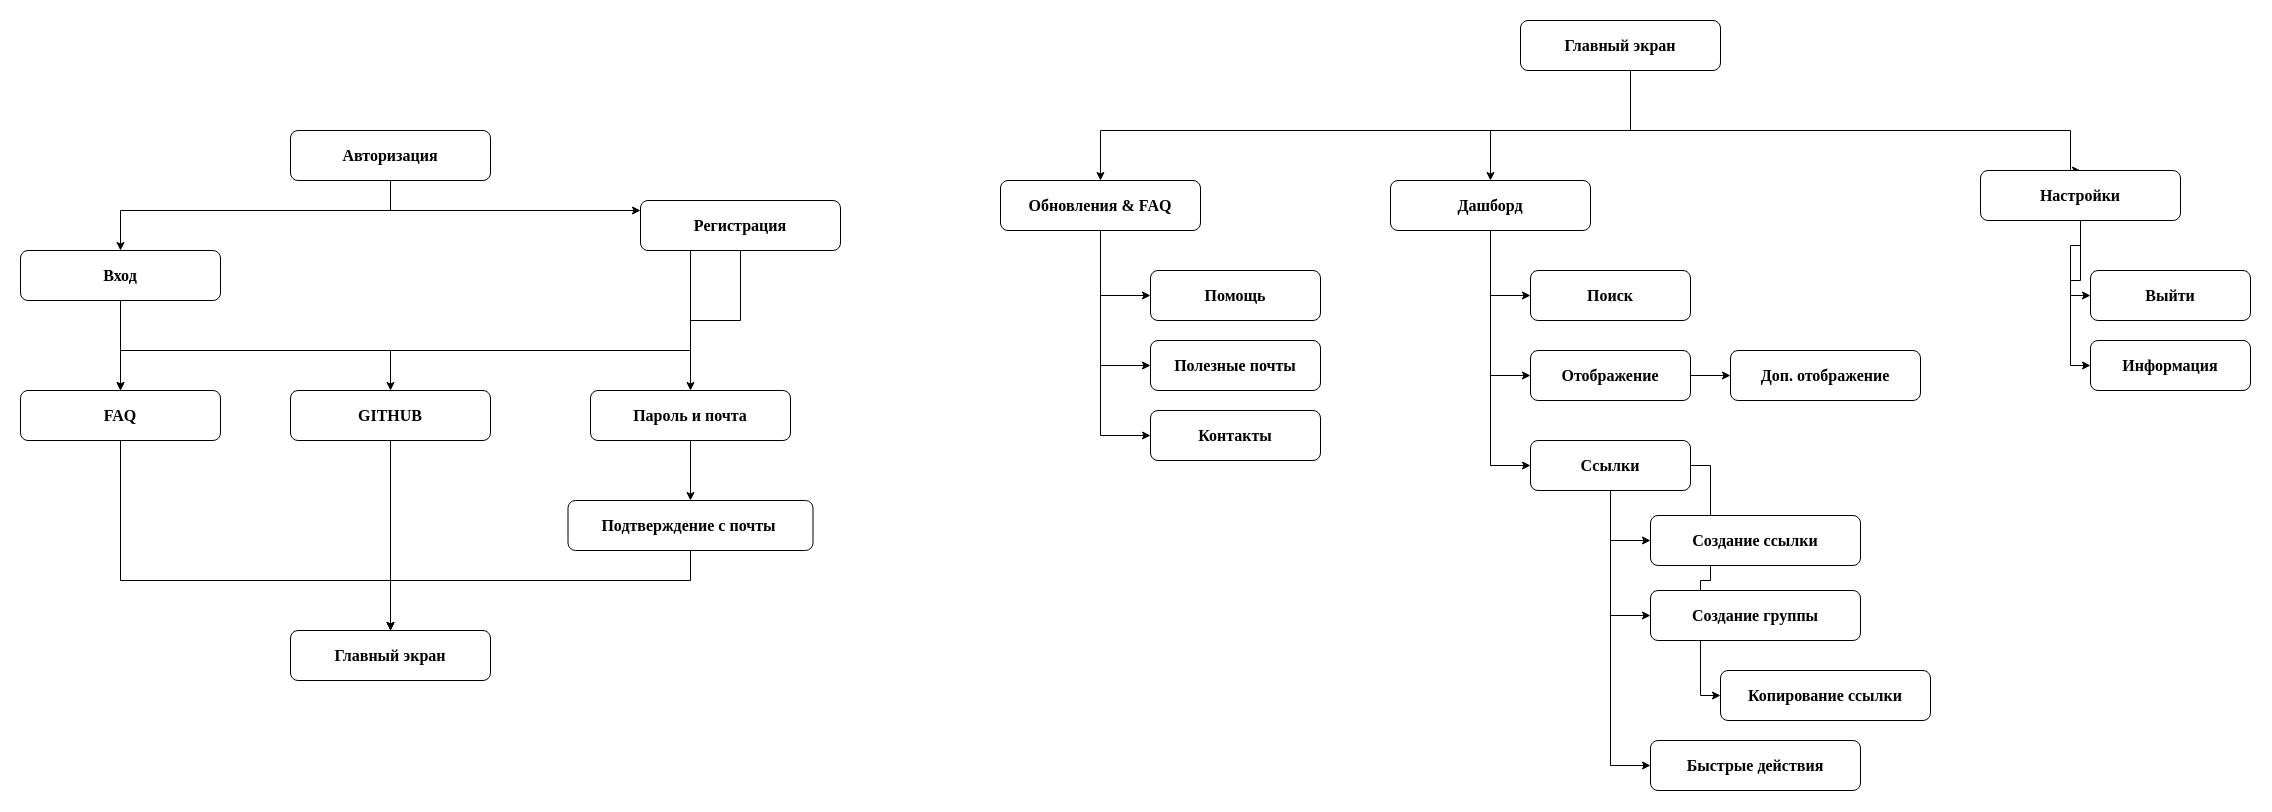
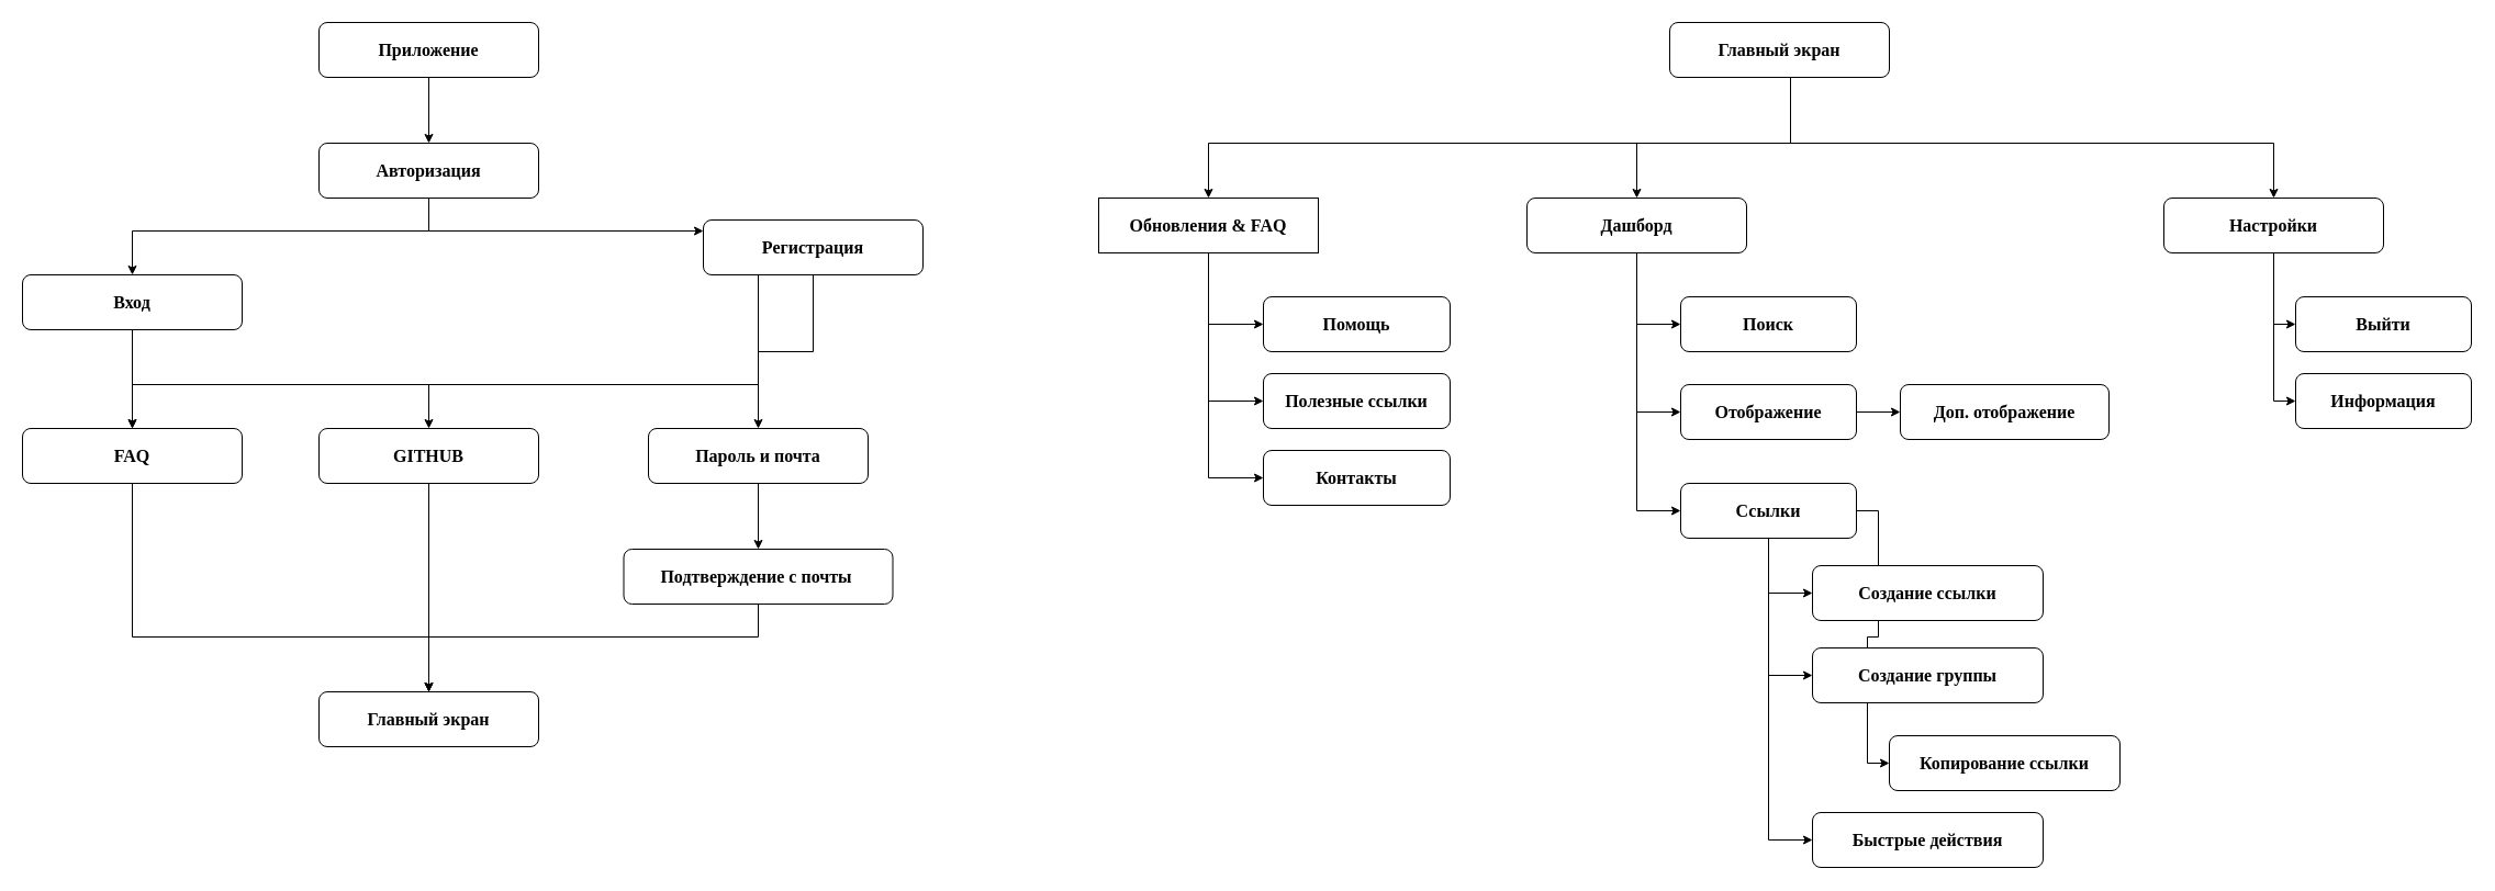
  <mxCell id="0" />
  <mxCell id="1" parent="0" />
+ <mxCell id="2" style="edgeStyle=orthogonalEdgeStyle;rounded=0;orthogonalLoop=1;jettySize=auto;html=1;entryX=0.5;entryY=0;entryDx=0;entryDy=0;" edge="1" parent="1" source="3" target="6"><mxGeometry relative="1" as="geometry" /></mxCell>
+ <mxCell id="3" value="&lt;b&gt;&lt;font style=&quot;font-size: 16px;&quot;&gt;Приложение&lt;/font&gt;&lt;/b&gt;" style="whiteSpace=wrap;html=1;rounded=1;shadow=0;comic=0;labelBackgroundColor=none;strokeWidth=1;fontFamily=Comic Sans MS;fontSize=12;align=center;" vertex="1" parent="1"><mxGeometry x="290" y="20" width="200" height="50" as="geometry" /></mxCell>
  <mxCell id="4" style="edgeStyle=orthogonalEdgeStyle;rounded=0;orthogonalLoop=1;jettySize=auto;html=1;entryX=0.5;entryY=0;entryDx=0;entryDy=0;" edge="1" parent="1" source="6" target="8"><mxGeometry relative="1" as="geometry"><Array as="points"><mxPoint x="390" y="210" /><mxPoint x="120" y="210" /></Array></mxGeometry></mxCell>
  <mxCell id="5" style="edgeStyle=orthogonalEdgeStyle;rounded=0;orthogonalLoop=1;jettySize=auto;html=1;" edge="1" parent="1" source="6" target="12"><mxGeometry relative="1" as="geometry"><Array as="points"><mxPoint x="390" y="210" /><mxPoint x="690" y="210" /></Array></mxGeometry></mxCell>
  <mxCell id="6" value="&lt;b&gt;&lt;font style=&quot;font-size: 16px;&quot;&gt;Авторизация&lt;/font&gt;&lt;/b&gt;" style="whiteSpace=wrap;html=1;rounded=1;shadow=0;comic=0;labelBackgroundColor=none;strokeWidth=1;fontFamily=Comic Sans MS;fontSize=12;align=center;" vertex="1" parent="1"><mxGeometry x="290" y="130" width="200" height="50" as="geometry" /></mxCell>
  <mxCell id="7" style="edgeStyle=orthogonalEdgeStyle;rounded=0;orthogonalLoop=1;jettySize=auto;html=1;entryX=0.5;entryY=0;entryDx=0;entryDy=0;" edge="1" parent="1" source="8" target="16"><mxGeometry relative="1" as="geometry"><Array as="points"><mxPoint x="120" y="360" /><mxPoint x="120" y="360" /></Array></mxGeometry></mxCell>
  <mxCell id="8" value="&lt;b&gt;&lt;font style=&quot;font-size: 16px;&quot;&gt;Вход&lt;/font&gt;&lt;/b&gt;" style="whiteSpace=wrap;html=1;rounded=1;shadow=0;comic=0;labelBackgroundColor=none;strokeWidth=1;fontFamily=Comic Sans MS;fontSize=12;align=center;" vertex="1" parent="1"><mxGeometry x="20" y="250" width="200" height="50" as="geometry" /></mxCell>
  <mxCell id="9" style="edgeStyle=orthogonalEdgeStyle;rounded=0;orthogonalLoop=1;jettySize=auto;html=1;entryX=0.5;entryY=0;entryDx=0;entryDy=0;" edge="1" parent="1" source="12" target="18"><mxGeometry relative="1" as="geometry" /></mxCell>
  <mxCell id="10" style="edgeStyle=orthogonalEdgeStyle;rounded=0;orthogonalLoop=1;jettySize=auto;html=1;" edge="1" parent="1" source="12" target="14"><mxGeometry relative="1" as="geometry"><Array as="points"><mxPoint x="690" y="350" /><mxPoint x="390" y="350" /></Array></mxGeometry></mxCell>
  <mxCell id="11" style="edgeStyle=orthogonalEdgeStyle;rounded=0;orthogonalLoop=1;jettySize=auto;html=1;entryX=0.5;entryY=0;entryDx=0;entryDy=0;" edge="1" parent="1" source="12" target="16"><mxGeometry relative="1" as="geometry"><Array as="points"><mxPoint x="690" y="350" /><mxPoint x="120" y="350" /></Array></mxGeometry></mxCell>
  <mxCell id="12" value="&lt;b&gt;&lt;font style=&quot;font-size: 16px;&quot;&gt;Регистрация&lt;/font&gt;&lt;/b&gt;" style="whiteSpace=wrap;html=1;rounded=1;shadow=0;comic=0;labelBackgroundColor=none;strokeWidth=1;fontFamily=Comic Sans MS;fontSize=12;align=center;" vertex="1" parent="1"><mxGeometry x="640" y="200" width="200" height="50" as="geometry" /></mxCell>
  <mxCell id="13" style="edgeStyle=orthogonalEdgeStyle;rounded=0;orthogonalLoop=1;jettySize=auto;html=1;" edge="1" parent="1" source="14" target="19"><mxGeometry relative="1" as="geometry" /></mxCell>
  <mxCell id="14" value="&lt;span style=&quot;font-size: 16px;&quot;&gt;&lt;b&gt;GITHUB&lt;/b&gt;&lt;/span&gt;" style="whiteSpace=wrap;html=1;rounded=1;shadow=0;comic=0;labelBackgroundColor=none;strokeWidth=1;fontFamily=Comic Sans MS;fontSize=12;align=center;" vertex="1" parent="1"><mxGeometry x="290" y="390" width="200" height="50" as="geometry" /></mxCell>
  <mxCell id="15" style="edgeStyle=orthogonalEdgeStyle;rounded=0;orthogonalLoop=1;jettySize=auto;html=1;entryX=0.5;entryY=0;entryDx=0;entryDy=0;" edge="1" parent="1" source="16" target="19"><mxGeometry relative="1" as="geometry"><Array as="points"><mxPoint x="120" y="580" /><mxPoint x="390" y="580" /></Array></mxGeometry></mxCell>
  <mxCell id="16" value="&lt;span style=&quot;font-size: 16px;&quot;&gt;&lt;b&gt;FAQ&lt;/b&gt;&lt;/span&gt;" style="whiteSpace=wrap;html=1;rounded=1;shadow=0;comic=0;labelBackgroundColor=none;strokeWidth=1;fontFamily=Comic Sans MS;fontSize=12;align=center;" vertex="1" parent="1"><mxGeometry x="20" y="390" width="200" height="50" as="geometry" /></mxCell>
  <mxCell id="17" style="edgeStyle=orthogonalEdgeStyle;rounded=0;orthogonalLoop=1;jettySize=auto;html=1;entryX=0.5;entryY=0;entryDx=0;entryDy=0;" edge="1" parent="1" source="18" target="21"><mxGeometry relative="1" as="geometry" /></mxCell>
  <mxCell id="18" value="&lt;span style=&quot;font-size: 16px;&quot;&gt;&lt;b&gt;Пароль и почта&lt;/b&gt;&lt;/span&gt;" style="whiteSpace=wrap;html=1;rounded=1;shadow=0;comic=0;labelBackgroundColor=none;strokeWidth=1;fontFamily=Comic Sans MS;fontSize=12;align=center;" vertex="1" parent="1"><mxGeometry x="590" y="390" width="200" height="50" as="geometry" /></mxCell>
  <mxCell id="19" value="&lt;b&gt;&lt;font style=&quot;font-size: 16px;&quot;&gt;Главный экран&lt;/font&gt;&lt;/b&gt;" style="whiteSpace=wrap;html=1;rounded=1;shadow=0;comic=0;labelBackgroundColor=none;strokeWidth=1;fontFamily=Comic Sans MS;fontSize=12;align=center;" vertex="1" parent="1"><mxGeometry x="290" y="630" width="200" height="50" as="geometry" /></mxCell>
  <mxCell id="20" style="edgeStyle=orthogonalEdgeStyle;rounded=0;orthogonalLoop=1;jettySize=auto;html=1;entryX=0.5;entryY=0;entryDx=0;entryDy=0;" edge="1" parent="1" source="21" target="19"><mxGeometry relative="1" as="geometry"><Array as="points"><mxPoint x="690" y="580" /><mxPoint x="390" y="580" /></Array></mxGeometry></mxCell>
  <mxCell id="21" value="&lt;span style=&quot;font-size: 16px;&quot;&gt;&lt;b&gt;Подтверждение&lt;/b&gt;&lt;/span&gt;&lt;b style=&quot;font-size: 16px;&quot;&gt;&amp;nbsp;с почты&amp;nbsp;&lt;/b&gt;" style="whiteSpace=wrap;html=1;rounded=1;shadow=0;comic=0;labelBackgroundColor=none;strokeWidth=1;fontFamily=Comic Sans MS;fontSize=12;align=center;" vertex="1" parent="1"><mxGeometry x="567.5" y="500" width="245" height="50" as="geometry" /></mxCell>
  <mxCell id="22" style="edgeStyle=orthogonalEdgeStyle;rounded=0;orthogonalLoop=1;jettySize=auto;html=1;entryX=0.5;entryY=0;entryDx=0;entryDy=0;" edge="1" parent="1" source="25" target="32"><mxGeometry relative="1" as="geometry"><Array as="points"><mxPoint x="1630" y="130" /><mxPoint x="1490" y="130" /></Array></mxGeometry></mxCell>
  <mxCell id="23" style="edgeStyle=orthogonalEdgeStyle;rounded=0;orthogonalLoop=1;jettySize=auto;html=1;" edge="1" parent="1" source="25" target="36"><mxGeometry relative="1" as="geometry"><Array as="points"><mxPoint x="1630" y="130" /><mxPoint x="1100" y="130" /></Array></mxGeometry></mxCell>
  <mxCell id="24" style="edgeStyle=orthogonalEdgeStyle;rounded=0;orthogonalLoop=1;jettySize=auto;html=1;entryX=0.5;entryY=0;entryDx=0;entryDy=0;" edge="1" parent="1" source="25" target="28"><mxGeometry relative="1" as="geometry"><Array as="points"><mxPoint x="1630" y="130" /><mxPoint x="2070" y="130" /></Array></mxGeometry></mxCell>
  <mxCell id="25" value="&lt;b&gt;&lt;font style=&quot;font-size: 16px;&quot;&gt;Главный экран&lt;/font&gt;&lt;/b&gt;" style="whiteSpace=wrap;html=1;rounded=1;shadow=0;comic=0;labelBackgroundColor=none;strokeWidth=1;fontFamily=Comic Sans MS;fontSize=12;align=center;" vertex="1" parent="1"><mxGeometry x="1520" y="20" width="200" height="50" as="geometry" /></mxCell>
  <mxCell id="26" style="edgeStyle=orthogonalEdgeStyle;rounded=0;orthogonalLoop=1;jettySize=auto;html=1;entryX=0;entryY=0.5;entryDx=0;entryDy=0;" edge="1" parent="1" source="28" target="53"><mxGeometry relative="1" as="geometry" /></mxCell>
  <mxCell id="27" style="edgeStyle=orthogonalEdgeStyle;rounded=0;orthogonalLoop=1;jettySize=auto;html=1;entryX=0;entryY=0.5;entryDx=0;entryDy=0;" edge="1" parent="1" source="28" target="54"><mxGeometry relative="1" as="geometry" /></mxCell>
- <mxCell id="28" value="&lt;b style=&quot;border-color: var(--border-color);&quot;&gt;&lt;font style=&quot;border-color: var(--border-color); font-size: 16px;&quot;&gt;Настройки&lt;/font&gt;&lt;/b&gt;" style="whiteSpace=wrap;html=1;rounded=1;shadow=0;comic=0;labelBackgroundColor=none;strokeWidth=1;fontFamily=Comic Sans MS;fontSize=12;align=center;" vertex="1" parent="1"><mxGeometry x="1980" y="170" width="200" height="50" as="geometry" /></mxCell>
+ <mxCell id="28" value="&lt;b style=&quot;border-color: var(--border-color);&quot;&gt;&lt;font style=&quot;border-color: var(--border-color); font-size: 16px;&quot;&gt;Настройки&lt;/font&gt;&lt;/b&gt;" style="whiteSpace=wrap;html=1;rounded=1;shadow=0;comic=0;labelBackgroundColor=none;strokeWidth=1;fontFamily=Comic Sans MS;fontSize=12;align=center;" vertex="1" parent="1"><mxGeometry x="1970" y="180" width="200" height="50" as="geometry" /></mxCell>
  <mxCell id="29" style="edgeStyle=orthogonalEdgeStyle;rounded=0;orthogonalLoop=1;jettySize=auto;html=1;entryX=0;entryY=0.5;entryDx=0;entryDy=0;" edge="1" parent="1" source="32" target="40"><mxGeometry relative="1" as="geometry" /></mxCell>
  <mxCell id="30" style="edgeStyle=orthogonalEdgeStyle;rounded=0;orthogonalLoop=1;jettySize=auto;html=1;entryX=0;entryY=0.5;entryDx=0;entryDy=0;" edge="1" parent="1" source="32" target="45"><mxGeometry relative="1" as="geometry" /></mxCell>
  <mxCell id="31" style="edgeStyle=orthogonalEdgeStyle;rounded=0;orthogonalLoop=1;jettySize=auto;html=1;entryX=0;entryY=0.5;entryDx=0;entryDy=0;" edge="1" parent="1" source="32" target="51"><mxGeometry relative="1" as="geometry" /></mxCell>
  <mxCell id="32" value="&lt;b&gt;&lt;font style=&quot;font-size: 16px;&quot;&gt;Дашборд&lt;/font&gt;&lt;/b&gt;" style="whiteSpace=wrap;html=1;rounded=1;shadow=0;comic=0;labelBackgroundColor=none;strokeWidth=1;fontFamily=Comic Sans MS;fontSize=12;align=center;" vertex="1" parent="1"><mxGeometry x="1390" y="180" width="200" height="50" as="geometry" /></mxCell>
  <mxCell id="33" style="edgeStyle=orthogonalEdgeStyle;rounded=0;orthogonalLoop=1;jettySize=auto;html=1;entryX=0;entryY=0.5;entryDx=0;entryDy=0;" edge="1" parent="1" source="36" target="37"><mxGeometry relative="1" as="geometry" /></mxCell>
  <mxCell id="34" style="edgeStyle=orthogonalEdgeStyle;rounded=0;orthogonalLoop=1;jettySize=auto;html=1;entryX=0;entryY=0.5;entryDx=0;entryDy=0;" edge="1" parent="1" source="36" target="38"><mxGeometry relative="1" as="geometry" /></mxCell>
  <mxCell id="35" style="edgeStyle=orthogonalEdgeStyle;rounded=0;orthogonalLoop=1;jettySize=auto;html=1;entryX=0;entryY=0.5;entryDx=0;entryDy=0;" edge="1" parent="1" source="36" target="39"><mxGeometry relative="1" as="geometry" /></mxCell>
- <mxCell id="36" value="&lt;b&gt;&lt;font style=&quot;font-size: 16px;&quot;&gt;Обновления &amp;amp; FAQ&lt;/font&gt;&lt;/b&gt;" style="whiteSpace=wrap;html=1;rounded=1;shadow=0;comic=0;labelBackgroundColor=none;strokeWidth=1;fontFamily=Comic Sans MS;fontSize=12;align=center;" vertex="1" parent="1"><mxGeometry x="1000" y="180" width="200" height="50" as="geometry" /></mxCell>
+ <mxCell id="36" value="&lt;b&gt;&lt;font style=&quot;font-size: 16px;&quot;&gt;Обновления &amp;amp; FAQ&lt;/font&gt;&lt;/b&gt;" style="whiteSpace=wrap;html=1;shadow=0;comic=0;labelBackgroundColor=none;strokeWidth=1;fontFamily=Comic Sans MS;fontSize=12;align=center;rounded=0;" vertex="1" parent="1"><mxGeometry x="1000" y="180" width="200" height="50" as="geometry" /></mxCell>
  <mxCell id="37" value="&lt;b&gt;&lt;font style=&quot;font-size: 16px;&quot;&gt;Помощь&lt;/font&gt;&lt;/b&gt;" style="whiteSpace=wrap;html=1;rounded=1;shadow=0;comic=0;labelBackgroundColor=none;strokeWidth=1;fontFamily=Comic Sans MS;fontSize=12;align=center;" vertex="1" parent="1"><mxGeometry x="1150" y="270" width="170" height="50" as="geometry" /></mxCell>
- <mxCell id="38" value="&lt;b&gt;&lt;font style=&quot;font-size: 16px;&quot;&gt;Полезные почты&lt;/font&gt;&lt;/b&gt;" style="whiteSpace=wrap;html=1;rounded=1;shadow=0;comic=0;labelBackgroundColor=none;strokeWidth=1;fontFamily=Comic Sans MS;fontSize=12;align=center;" vertex="1" parent="1"><mxGeometry x="1150" y="340" width="170" height="50" as="geometry" /></mxCell>
+ <mxCell id="38" value="&lt;b&gt;&lt;font style=&quot;font-size: 16px;&quot;&gt;Полезные ссылки&lt;/font&gt;&lt;/b&gt;" style="whiteSpace=wrap;html=1;rounded=1;shadow=0;comic=0;labelBackgroundColor=none;strokeWidth=1;fontFamily=Comic Sans MS;fontSize=12;align=center;" vertex="1" parent="1"><mxGeometry x="1150" y="340" width="170" height="50" as="geometry" /></mxCell>
  <mxCell id="39" value="&lt;b&gt;&lt;font style=&quot;font-size: 16px;&quot;&gt;Контакты&lt;/font&gt;&lt;/b&gt;" style="whiteSpace=wrap;html=1;rounded=1;shadow=0;comic=0;labelBackgroundColor=none;strokeWidth=1;fontFamily=Comic Sans MS;fontSize=12;align=center;" vertex="1" parent="1"><mxGeometry x="1150" y="410" width="170" height="50" as="geometry" /></mxCell>
  <mxCell id="40" value="&lt;b&gt;&lt;font style=&quot;font-size: 16px;&quot;&gt;Поиск&lt;/font&gt;&lt;/b&gt;" style="whiteSpace=wrap;html=1;rounded=1;shadow=0;comic=0;labelBackgroundColor=none;strokeWidth=1;fontFamily=Comic Sans MS;fontSize=12;align=center;" vertex="1" parent="1"><mxGeometry x="1530" y="270" width="160" height="50" as="geometry" /></mxCell>
  <mxCell id="41" style="edgeStyle=orthogonalEdgeStyle;rounded=0;orthogonalLoop=1;jettySize=auto;html=1;entryX=0;entryY=0.5;entryDx=0;entryDy=0;" edge="1" parent="1" source="45" target="46"><mxGeometry relative="1" as="geometry" /></mxCell>
  <mxCell id="42" style="edgeStyle=orthogonalEdgeStyle;rounded=0;orthogonalLoop=1;jettySize=auto;html=1;entryX=0;entryY=0.5;entryDx=0;entryDy=0;" edge="1" parent="1" source="45" target="47"><mxGeometry relative="1" as="geometry" /></mxCell>
  <mxCell id="43" style="edgeStyle=orthogonalEdgeStyle;rounded=0;orthogonalLoop=1;jettySize=auto;html=1;entryX=0;entryY=0.5;entryDx=0;entryDy=0;" edge="1" parent="1" source="45" target="48"><mxGeometry relative="1" as="geometry" /></mxCell>
  <mxCell id="44" style="edgeStyle=orthogonalEdgeStyle;rounded=0;orthogonalLoop=1;jettySize=auto;html=1;entryX=0;entryY=0.5;entryDx=0;entryDy=0;" edge="1" parent="1" source="45" target="49"><mxGeometry relative="1" as="geometry" /></mxCell>
  <mxCell id="45" value="&lt;span style=&quot;font-size: 16px;&quot;&gt;&lt;b&gt;Ссылки&lt;/b&gt;&lt;/span&gt;" style="whiteSpace=wrap;html=1;rounded=1;shadow=0;comic=0;labelBackgroundColor=none;strokeWidth=1;fontFamily=Comic Sans MS;fontSize=12;align=center;" vertex="1" parent="1"><mxGeometry x="1530" y="440" width="160" height="50" as="geometry" /></mxCell>
  <mxCell id="46" value="&lt;span style=&quot;font-size: 16px;&quot;&gt;&lt;b&gt;Создание ссылки&lt;/b&gt;&lt;/span&gt;" style="whiteSpace=wrap;html=1;rounded=1;shadow=0;comic=0;labelBackgroundColor=none;strokeWidth=1;fontFamily=Comic Sans MS;fontSize=12;align=center;" vertex="1" parent="1"><mxGeometry x="1650" y="515" width="210" height="50" as="geometry" /></mxCell>
  <mxCell id="47" value="&lt;span style=&quot;font-size: 16px;&quot;&gt;&lt;b&gt;Создание группы&lt;/b&gt;&lt;/span&gt;" style="whiteSpace=wrap;html=1;rounded=1;shadow=0;comic=0;labelBackgroundColor=none;strokeWidth=1;fontFamily=Comic Sans MS;fontSize=12;align=center;" vertex="1" parent="1"><mxGeometry x="1650" y="590" width="210" height="50" as="geometry" /></mxCell>
  <mxCell id="48" value="&lt;span style=&quot;font-size: 16px;&quot;&gt;&lt;b&gt;Копирование ссылки&lt;/b&gt;&lt;/span&gt;" style="whiteSpace=wrap;html=1;rounded=1;shadow=0;comic=0;labelBackgroundColor=none;strokeWidth=1;fontFamily=Comic Sans MS;fontSize=12;align=center;" vertex="1" parent="1"><mxGeometry x="1720" y="670" width="210" height="50" as="geometry" /></mxCell>
  <mxCell id="49" value="&lt;span style=&quot;font-size: 16px;&quot;&gt;&lt;b&gt;Быстрые действия&lt;/b&gt;&lt;/span&gt;" style="whiteSpace=wrap;html=1;rounded=1;shadow=0;comic=0;labelBackgroundColor=none;strokeWidth=1;fontFamily=Comic Sans MS;fontSize=12;align=center;" vertex="1" parent="1"><mxGeometry x="1650" y="740" width="210" height="50" as="geometry" /></mxCell>
  <mxCell id="50" style="edgeStyle=orthogonalEdgeStyle;rounded=0;orthogonalLoop=1;jettySize=auto;html=1;exitX=1;exitY=0.5;exitDx=0;exitDy=0;entryX=0;entryY=0.5;entryDx=0;entryDy=0;" edge="1" parent="1" source="51" target="52"><mxGeometry relative="1" as="geometry" /></mxCell>
  <mxCell id="51" value="&lt;b&gt;&lt;font style=&quot;font-size: 16px;&quot;&gt;Отображение&lt;/font&gt;&lt;/b&gt;" style="whiteSpace=wrap;html=1;rounded=1;shadow=0;comic=0;labelBackgroundColor=none;strokeWidth=1;fontFamily=Comic Sans MS;fontSize=12;align=center;" vertex="1" parent="1"><mxGeometry x="1530" y="350" width="160" height="50" as="geometry" /></mxCell>
  <mxCell id="52" value="&lt;b&gt;&lt;font style=&quot;font-size: 16px;&quot;&gt;Доп. отображение&lt;/font&gt;&lt;/b&gt;" style="whiteSpace=wrap;html=1;rounded=1;shadow=0;comic=0;labelBackgroundColor=none;strokeWidth=1;fontFamily=Comic Sans MS;fontSize=12;align=center;" vertex="1" parent="1"><mxGeometry x="1730" y="350" width="190" height="50" as="geometry" /></mxCell>
  <mxCell id="53" value="&lt;b&gt;&lt;font style=&quot;font-size: 16px;&quot;&gt;Выйти&lt;/font&gt;&lt;/b&gt;" style="whiteSpace=wrap;html=1;rounded=1;shadow=0;comic=0;labelBackgroundColor=none;strokeWidth=1;fontFamily=Comic Sans MS;fontSize=12;align=center;" vertex="1" parent="1"><mxGeometry x="2090" y="270" width="160" height="50" as="geometry" /></mxCell>
  <mxCell id="54" value="&lt;b&gt;&lt;font style=&quot;font-size: 16px;&quot;&gt;Информация&lt;/font&gt;&lt;/b&gt;" style="whiteSpace=wrap;html=1;rounded=1;shadow=0;comic=0;labelBackgroundColor=none;strokeWidth=1;fontFamily=Comic Sans MS;fontSize=12;align=center;" vertex="1" parent="1"><mxGeometry x="2090" y="340" width="160" height="50" as="geometry" /></mxCell>
